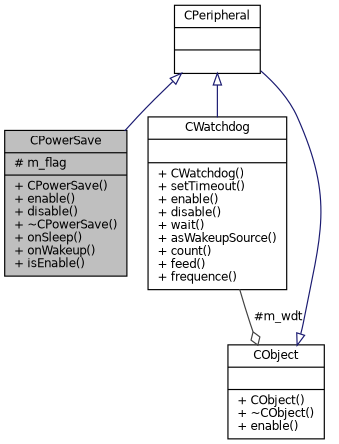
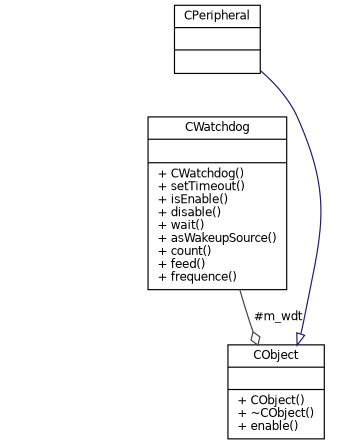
  digraph {
    node [color=black fillcolor=white fontname=Helvetica fontsize=10 shape=record style=filled]
    edge [arrowtail=onormal color=midnightblue dir=back fontname=Helvetica fontsize=10 labelfontname=Helvetica labelfontsize=10 style=solid]
-   n1 [fillcolor=grey75 fontcolor=black height=0.2 label="{CPowerSave\n|# m_flag\l|+ CPowerSave()\l+ enable()\l+ disable()\l+ ~CPowerSave()\l+ onSleep()\l+ onWakeup()\l+ isEnable()\l}" width=0.4]
    n2 [height=0.2 label="{CPeripheral\n||}" width=0.4]
-   n3 [height=0.2 label="{CWatchdog\n||+ CWatchdog()\l+ setTimeout()\l+ enable()\l+ disable()\l+ wait()\l+ asWakeupSource()\l+ count()\l+ feed()\l+ frequence()\l}" width=0.4]
+   n3 [height=0.2 label="{CWatchdog\n||+ CWatchdog()\l+ setTimeout()\l+ isEnable()\l+ disable()\l+ wait()\l+ asWakeupSource()\l+ count()\l+ feed()\l+ frequence()\l}" width=0.4]
    n4 [height=0.2 label="{CObject\n||+ CObject()\l+ ~CObject()\l+ enable()\l}" width=0.4]
-   n2 -> n1
-   n2 -> n3
    n3 -> n4 [arrowhead=odiamond color=grey25 label=" #m_wdt" arrowtail="" dir=""]
    n4 -> n2
  }
